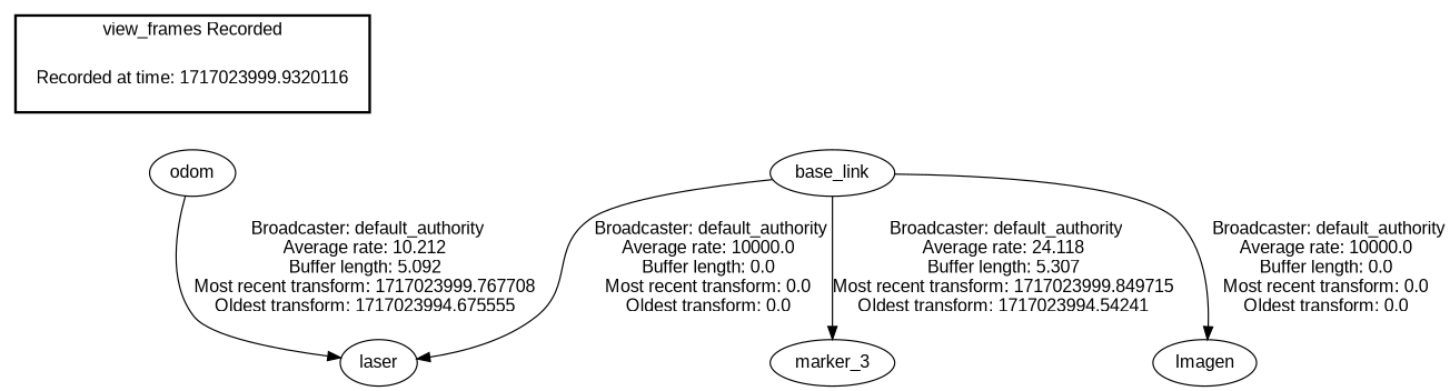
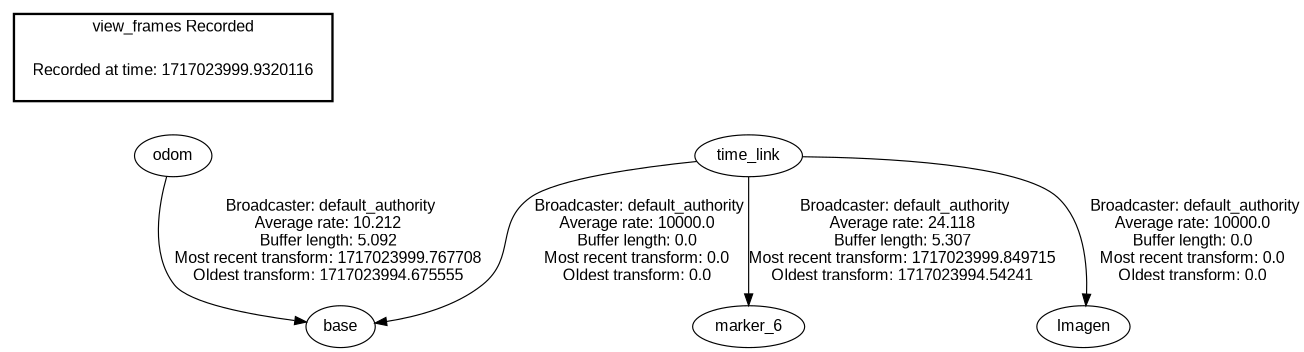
  digraph {
    fontname="Liberation Sans"
    node [fontname="Liberation Sans"]
    edge [fontname="Liberation Sans"]
    "Recorded at time: 1717023999.9320116" [shape=plaintext]
    odom
-   base_link
-   marker_6 [label=marker_3]
+   base_link [label=time_link]
+   marker_6
    Imagen
-   laser
+   laser [label=base]
    subgraph cluster_1 {
      color=black
      label="view_frames Recorded"
      style=bold
      "Recorded at time: 1717023999.9320116"
    }
    "Recorded at time: 1717023999.9320116" -> odom [style=invis]
    odom -> laser [label=" Broadcaster: default_authority\nAverage rate: 10.212\nBuffer length: 5.092\nMost recent transform: 1717023999.767708\nOldest transform: 1717023994.675555\n"]
    base_link -> marker_6 [label=" Broadcaster: default_authority\nAverage rate: 24.118\nBuffer length: 5.307\nMost recent transform: 1717023999.849715\nOldest transform: 1717023994.54241\n"]
    base_link -> Imagen [label=" Broadcaster: default_authority\nAverage rate: 10000.0\nBuffer length: 0.0\nMost recent transform: 0.0\nOldest transform: 0.0\n"]
    base_link -> laser [label=" Broadcaster: default_authority\nAverage rate: 10000.0\nBuffer length: 0.0\nMost recent transform: 0.0\nOldest transform: 0.0\n"]
  }
